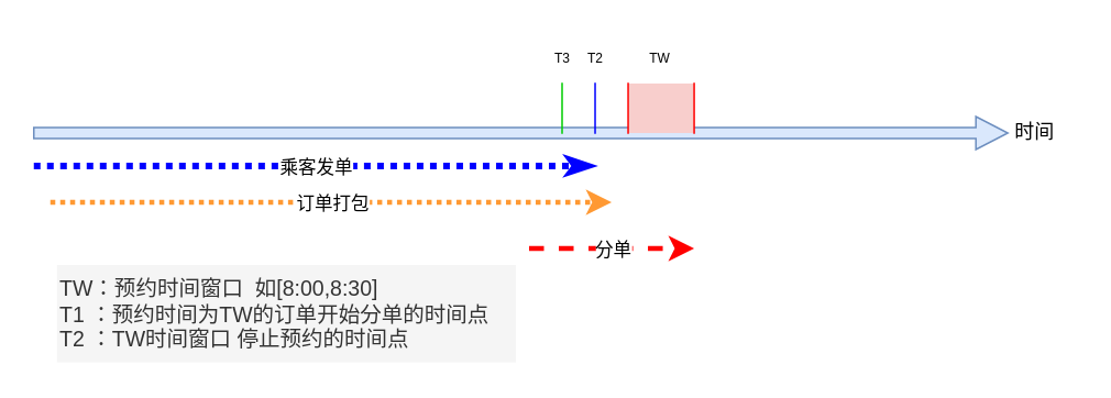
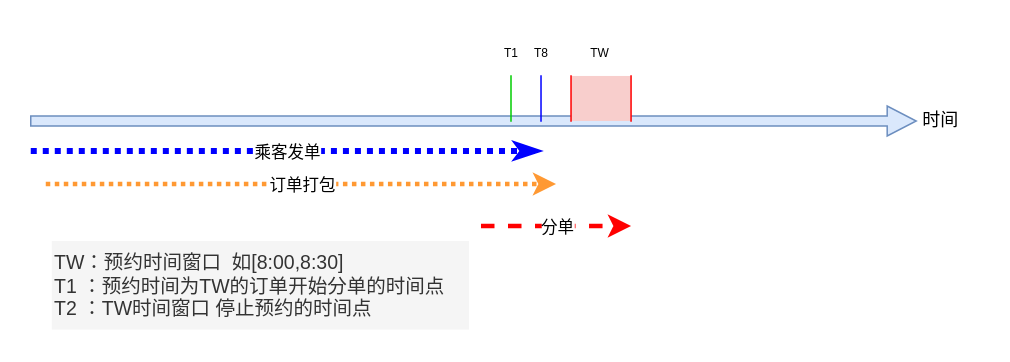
  <mxCell id="0" />
  <mxCell id="1" parent="0" />
  <mxCell id="2" value="" style="html=1;shadow=0;dashed=0;align=center;verticalAlign=middle;shape=mxgraph.arrows2.arrow;dy=0.67;dx=19.33;notch=0;fillColor=#dae8fc;strokeColor=#6c8ebf;" vertex="1" parent="1"><mxGeometry x="20" y="70" width="590" height="20" as="geometry" /></mxCell>
  <mxCell id="3" value="时间" style="text;html=1;resizable=0;autosize=1;align=center;verticalAlign=middle;points=[];fillColor=none;strokeColor=none;rounded=0;" vertex="1" parent="1"><mxGeometry x="601" y="65" width="50" height="30" as="geometry" /></mxCell>
  <mxCell id="4" value="" style="shape=partialRectangle;whiteSpace=wrap;html=1;right=0;top=0;bottom=0;fillColor=#f8cecc;routingCenterX=-0.5;strokeColor=#FF0000;" vertex="1" parent="1"><mxGeometry x="380" y="50" width="40" height="30" as="geometry" /></mxCell>
  <mxCell id="5" value="" style="shape=partialRectangle;whiteSpace=wrap;html=1;right=0;top=0;bottom=0;fillColor=none;routingCenterX=-0.5;strokeColor=#FF0000;" vertex="1" parent="1"><mxGeometry x="420" y="50" width="120" height="30" as="geometry" /></mxCell>
  <mxCell id="6" value="" style="endArrow=classicThin;html=1;rounded=0;dashed=1;strokeColor=#0000FF;strokeWidth=4;endFill=1;dashPattern=1 1;" edge="1" parent="1"><mxGeometry relative="1" as="geometry"><mxPoint x="20" y="100" as="sourcePoint" /><mxPoint x="360" y="100" as="targetPoint" /></mxGeometry></mxCell>
  <mxCell id="7" value="乘客发单" style="edgeLabel;resizable=0;html=1;align=center;verticalAlign=middle;" connectable="0" vertex="1" parent="6"><mxGeometry relative="1" as="geometry" /></mxCell>
  <mxCell id="8" value="" style="shape=partialRectangle;whiteSpace=wrap;html=1;right=0;top=0;bottom=0;fillColor=none;routingCenterX=-0.5;strokeColor=#0000FF;" vertex="1" parent="1"><mxGeometry x="360" y="50" width="120" height="30" as="geometry" /></mxCell>
  <mxCell id="9" value="" style="endArrow=classic;html=1;rounded=0;dashed=1;strokeColor=#FF9933;strokeWidth=3;endFill=1;dashPattern=1 1;" edge="1" parent="1"><mxGeometry relative="1" as="geometry"><mxPoint x="30" y="122" as="sourcePoint" /><mxPoint x="370" y="122" as="targetPoint" /></mxGeometry></mxCell>
  <mxCell id="10" value="订单打包" style="edgeLabel;resizable=0;html=1;align=center;verticalAlign=middle;" connectable="0" vertex="1" parent="9"><mxGeometry relative="1" as="geometry" /></mxCell>
  <mxCell id="11" value="" style="endArrow=classic;html=1;rounded=0;dashed=1;strokeColor=#FF0000;strokeWidth=3;endFill=1;" edge="1" parent="1"><mxGeometry relative="1" as="geometry"><mxPoint x="320" y="150" as="sourcePoint" /><mxPoint x="420" y="150" as="targetPoint" /></mxGeometry></mxCell>
  <mxCell id="12" value="分单" style="edgeLabel;resizable=0;html=1;align=center;verticalAlign=middle;" connectable="0" vertex="1" parent="11"><mxGeometry relative="1" as="geometry" /></mxCell>
  <mxCell id="13" value="" style="shape=partialRectangle;whiteSpace=wrap;html=1;right=0;top=0;bottom=0;fillColor=none;routingCenterX=-0.5;strokeColor=#00CC00;" vertex="1" parent="1"><mxGeometry x="340" y="50" width="10" height="30" as="geometry" /></mxCell>
- <mxCell id="14" value="T3" style="text;html=1;resizable=0;autosize=1;align=center;verticalAlign=middle;points=[];fillColor=none;strokeColor=none;rounded=0;fontSize=8;" vertex="1" parent="1"><mxGeometry x="320" y="20" width="40" height="30" as="geometry" /></mxCell>
- <mxCell id="15" value="T2" style="text;html=1;resizable=0;autosize=1;align=center;verticalAlign=middle;points=[];fillColor=none;strokeColor=none;rounded=0;fontSize=8;" vertex="1" parent="1"><mxGeometry x="340" y="20" width="40" height="30" as="geometry" /></mxCell>
+ <mxCell id="14" value="T1" style="text;html=1;resizable=0;autosize=1;align=center;verticalAlign=middle;points=[];fillColor=none;strokeColor=none;rounded=0;fontSize=8;" vertex="1" parent="1"><mxGeometry x="320" y="20" width="40" height="30" as="geometry" /></mxCell>
+ <mxCell id="15" value="T8" style="text;html=1;resizable=0;autosize=1;align=center;verticalAlign=middle;points=[];fillColor=none;strokeColor=none;rounded=0;fontSize=8;" vertex="1" parent="1"><mxGeometry x="340" y="20" width="40" height="30" as="geometry" /></mxCell>
  <mxCell id="16" value="TW" style="text;html=1;resizable=0;autosize=1;align=center;verticalAlign=middle;points=[];fillColor=none;strokeColor=none;rounded=0;fontSize=8;" vertex="1" parent="1"><mxGeometry x="379" y="20" width="40" height="30" as="geometry" /></mxCell>
  <mxCell id="17" value="&lt;font style=&quot;font-size: 13px;&quot;&gt;TW：预约时间窗口&amp;nbsp; 如[8:00,8:30]&lt;br style=&quot;&quot;&gt;T1 ：预约时间为TW的订单开始分单的时间点&lt;br style=&quot;&quot;&gt;T2 ：TW时间窗口 停止预约的时间点&lt;/font&gt;" style="text;html=1;resizable=0;autosize=1;align=left;verticalAlign=middle;points=[];fillColor=#f5f5f5;strokeColor=none;rounded=0;fontSize=11;labelBorderColor=none;fontColor=#333333;" vertex="1" parent="1"><mxGeometry x="34" y="160" width="278" height="59" as="geometry" /></mxCell>
